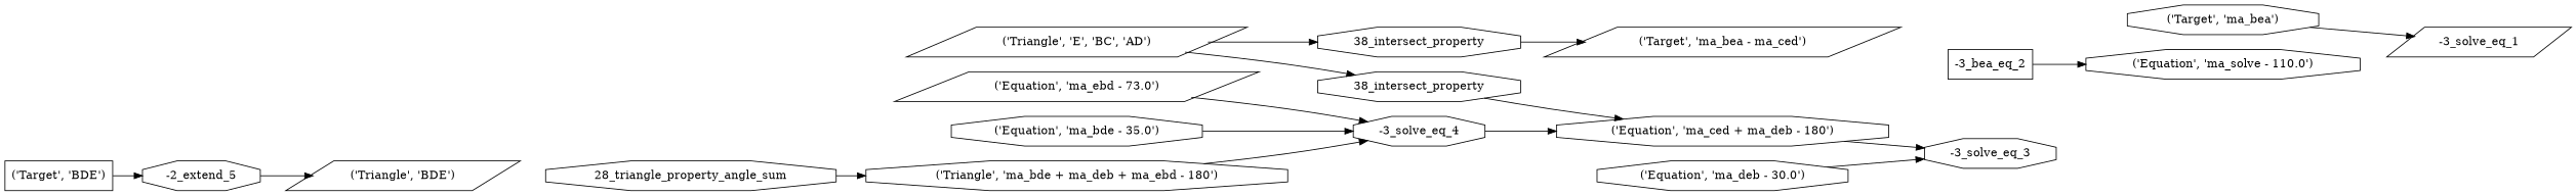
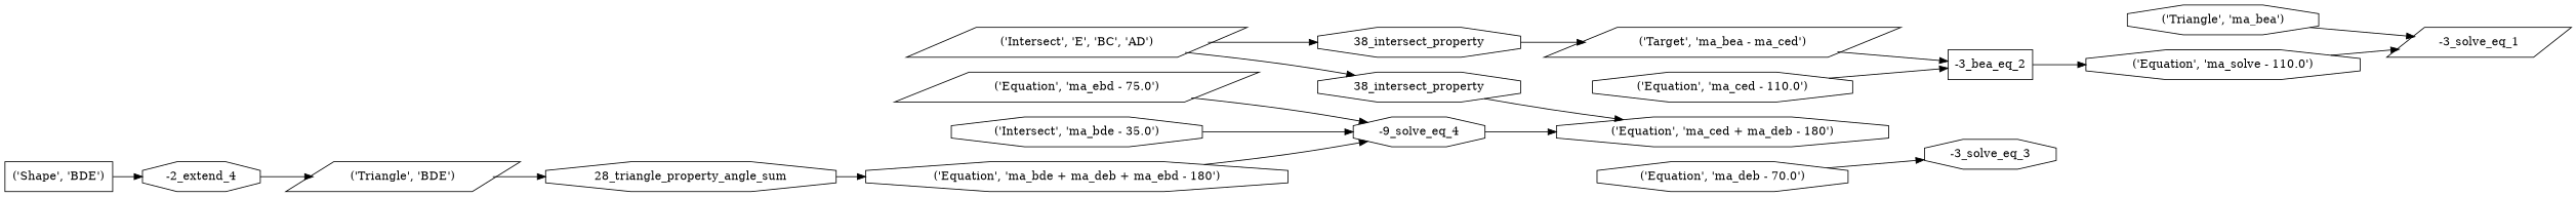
  digraph {
    rankdir=LR
    node [shape=octagon]
-   n1 [label="('Target', 'ma_bea')"]
+   n1 [label="('Triangle', 'ma_bea')"]
    n2 [label="-3_solve_eq_1" shape=parallelogram]
    n3 [label="('Equation', 'ma_solve - 110.0')"]
    n4 [label="-3_bea_eq_2" shape=box]
    n5 [label="('Target', 'ma_bea - ma_ced')" shape=parallelogram]
+   n6 [label="('Equation', 'ma_ced - 110.0')"]
    n7 [label="38_intersect_property"]
-   n8 [label="('Triangle', 'E', 'BC', 'AD')" shape=parallelogram]
+   n8 [label="('Intersect', 'E', 'BC', 'AD')" shape=parallelogram]
    n9 [label="38_intersect_property"]
    n10 [label="('Equation', 'ma_ced + ma_deb - 180')"]
    n11 [label="-3_solve_eq_3"]
-   n12 [label="('Equation', 'ma_deb - 30.0')"]
-   n13 [label="-3_solve_eq_4"]
-   n14 [label="('Equation', 'ma_ebd - 73.0')" shape=parallelogram]
-   n15 [label="('Equation', 'ma_bde - 35.0')"]
-   n16 [label="('Triangle', 'ma_bde + ma_deb + ma_ebd - 180')"]
+   n12 [label="('Equation', 'ma_deb - 70.0')"]
+   n13 [label="-9_solve_eq_4"]
+   n14 [label="('Equation', 'ma_ebd - 75.0')" shape=parallelogram]
+   n15 [label="('Intersect', 'ma_bde - 35.0')"]
+   n16 [label="('Equation', 'ma_bde + ma_deb + ma_ebd - 180')"]
    n17 [label="28_triangle_property_angle_sum"]
    n18 [label="('Triangle', 'BDE')" shape=parallelogram]
-   n19 [label="-2_extend_5"]
-   n20 [label="('Target', 'BDE')" shape=box]
+   n19 [label="-2_extend_4"]
+   n20 [label="('Shape', 'BDE')" shape=box]
    n1 -> n2
+   n3 -> n2
    n4 -> n3
+   n5 -> n4
+   n6 -> n4
    n7 -> n5
    n8 -> n7
    n8 -> n9
    n9 -> n10
-   n10 -> n11
    n12 -> n11
    n13 -> n10
    n14 -> n13
    n15 -> n13
    n16 -> n13
    n17 -> n16
+   n18 -> n17
    n19 -> n18
    n20 -> n19
  }
